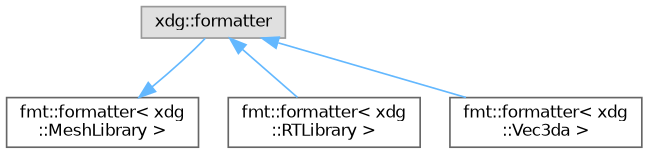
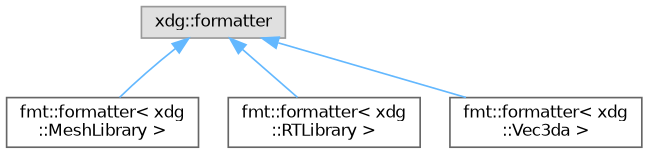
  digraph {
    rankdir=TB
    node [color=grey40 fillcolor=white fontname=Helvetica fontsize=10 shape=box style=filled]
    edge [color=steelblue1 dir=back fontname=Helvetica fontsize=10 labelfontname=Helvetica labelfontsize=10 style=solid]
    n1 [color=grey60 fillcolor="#E0E0E0" height=0.2 label="xdg::formatter" width=0.4]
    n2 [height=0.2 label="fmt::formatter\< xdg\l::MeshLibrary \>" width=0.4]
    n3 [height=0.2 label="fmt::formatter\< xdg\l::RTLibrary \>" width=0.4]
    n4 [height=0.2 label="fmt::formatter\< xdg\l::Vec3da \>" width=0.4]
-   n2 -> n1
+   n1 -> n2
    n1 -> n3
    n1 -> n4
  }
